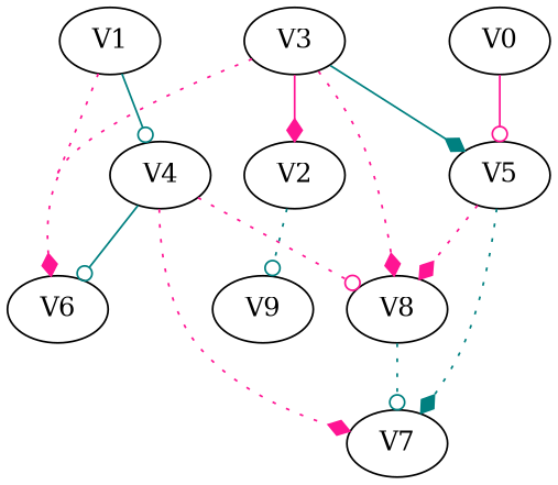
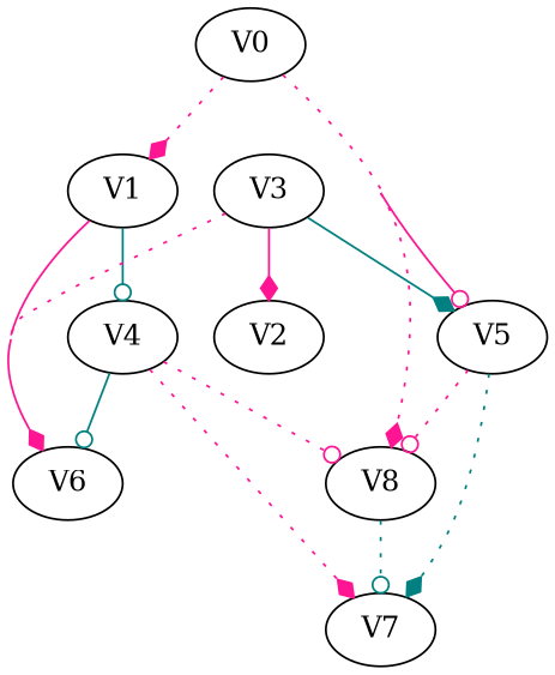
  strict digraph {
    concentrate=True
    edge [arrowhead=diamond color=deeppink style=dotted]
    V0
    V1
    V5
    V8
    V6
    V4
    V7
    V2
-   V9
    V3
+   V0 -> V1
    V0 -> V5 [arrowhead=odot style=solid]
-   V3 -> V8
-   V1 -> V6
+   V0 -> V8
+   V1 -> V6 [style=solid]
    V1 -> V4 [arrowhead=odot color=teal style=solid]
-   V5 -> V8
+   V5 -> V8 [arrowhead=odot]
    V5 -> V7 [color=teal]
    V8 -> V7 [arrowhead=odot color=teal]
    V4 -> V8 [arrowhead=odot]
    V4 -> V6 [arrowhead=odot color=teal style=solid]
    V4 -> V7
-   V2 -> V9 [arrowhead=odot color=teal]
    V3 -> V5 [color=teal style=solid]
    V3 -> V6
    V3 -> V2 [style=solid]
  }
